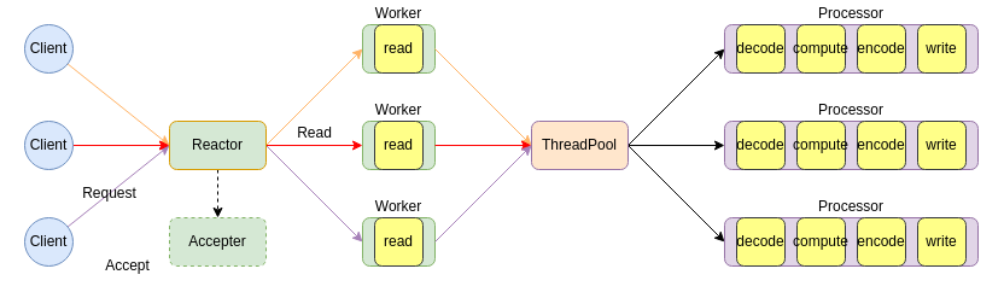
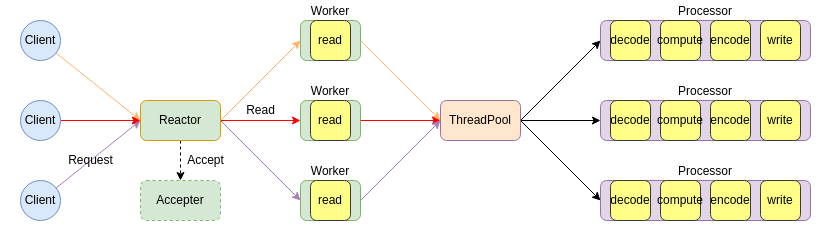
  <mxCell id="0" />
  <mxCell id="1" parent="0" />
  <mxCell id="2" style="edgeStyle=none;rounded=0;orthogonalLoop=1;jettySize=auto;html=1;entryX=0.5;entryY=0;entryDx=0;entryDy=0;dashed=1;" parent="1" source="6" target="13" edge="1"><mxGeometry relative="1" as="geometry" /></mxCell>
  <mxCell id="3" style="edgeStyle=none;rounded=0;orthogonalLoop=1;jettySize=auto;html=1;entryX=0;entryY=0.5;entryDx=0;entryDy=0;strokeColor=#FFB366;" parent="1" target="18" edge="1"><mxGeometry relative="1" as="geometry"><mxPoint x="220" y="120" as="sourcePoint" /></mxGeometry></mxCell>
  <mxCell id="4" style="edgeStyle=none;rounded=0;orthogonalLoop=1;jettySize=auto;html=1;entryX=0;entryY=0.5;entryDx=0;entryDy=0;strokeColor=#FF0000;" parent="1" source="6" edge="1"><mxGeometry relative="1" as="geometry"><mxPoint x="300" y="120" as="targetPoint" /></mxGeometry></mxCell>
  <mxCell id="5" style="edgeStyle=none;rounded=0;orthogonalLoop=1;jettySize=auto;html=1;exitX=1;exitY=0.5;exitDx=0;exitDy=0;entryX=0;entryY=0.5;entryDx=0;entryDy=0;strokeColor=#A680B8;" parent="1" source="6" edge="1"><mxGeometry relative="1" as="geometry"><mxPoint x="300" y="200" as="targetPoint" /></mxGeometry></mxCell>
  <mxCell id="6" value="Reactor" style="rounded=1;whiteSpace=wrap;html=1;fillColor=#d5e8d4;strokeColor=#d79b00;" parent="1" vertex="1"><mxGeometry x="140" y="100" width="80" height="40" as="geometry" /></mxCell>
  <mxCell id="7" style="rounded=0;orthogonalLoop=1;jettySize=auto;html=1;entryX=0;entryY=0.5;entryDx=0;entryDy=0;strokeColor=#FFB366;" parent="1" source="8" target="6" edge="1"><mxGeometry relative="1" as="geometry" /></mxCell>
  <mxCell id="8" value="Client" style="ellipse;whiteSpace=wrap;html=1;aspect=fixed;fillColor=#dae8fc;strokeColor=#6c8ebf;" parent="1" vertex="1"><mxGeometry x="20" y="20" width="40" height="40" as="geometry" /></mxCell>
  <mxCell id="9" style="edgeStyle=none;rounded=0;orthogonalLoop=1;jettySize=auto;html=1;entryX=0;entryY=0.5;entryDx=0;entryDy=0;strokeColor=#A680B8;" parent="1" source="10" target="6" edge="1"><mxGeometry relative="1" as="geometry" /></mxCell>
  <mxCell id="10" value="Client" style="ellipse;whiteSpace=wrap;html=1;aspect=fixed;fillColor=#dae8fc;strokeColor=#6c8ebf;" parent="1" vertex="1"><mxGeometry x="20" y="180" width="40" height="40" as="geometry" /></mxCell>
  <mxCell id="11" style="edgeStyle=none;rounded=0;orthogonalLoop=1;jettySize=auto;html=1;entryX=0;entryY=0.5;entryDx=0;entryDy=0;strokeColor=#FF0000;" parent="1" source="12" target="6" edge="1"><mxGeometry relative="1" as="geometry" /></mxCell>
  <mxCell id="12" value="Client" style="ellipse;whiteSpace=wrap;html=1;aspect=fixed;fillColor=#dae8fc;strokeColor=#6c8ebf;" parent="1" vertex="1"><mxGeometry x="20" y="100" width="40" height="40" as="geometry" /></mxCell>
  <mxCell id="13" value="Accepter" style="rounded=1;whiteSpace=wrap;html=1;fillColor=#d5e8d4;strokeColor=#82b366;dashed=1;" parent="1" vertex="1"><mxGeometry x="140" y="180" width="80" height="40" as="geometry" /></mxCell>
- <mxCell id="14" value="Accept" style="text;html=1;align=center;verticalAlign=middle;resizable=0;points=[];;autosize=1;" parent="1" vertex="1"><mxGeometry x="80" y="210" width="50" height="20" as="geometry" /></mxCell>
+ <mxCell id="14" value="Accept" style="text;html=1;align=center;verticalAlign=middle;resizable=0;points=[];;autosize=1;" parent="1" vertex="1"><mxGeometry x="180" y="150" width="50" height="20" as="geometry" /></mxCell>
  <mxCell id="15" value="Request" style="text;html=1;align=center;verticalAlign=middle;resizable=0;points=[];;autosize=1;" parent="1" vertex="1"><mxGeometry x="60" y="150" width="60" height="20" as="geometry" /></mxCell>
  <mxCell id="16" value="Read" style="text;html=1;align=center;verticalAlign=middle;resizable=0;points=[];;autosize=1;" parent="1" vertex="1"><mxGeometry x="240" y="100" width="40" height="20" as="geometry" /></mxCell>
  <mxCell id="17" value="" style="group" vertex="1" connectable="0" parent="1"><mxGeometry x="300" y="20" width="60" height="40" as="geometry" /></mxCell>
  <mxCell id="18" value="Worker" style="rounded=1;whiteSpace=wrap;html=1;fillColor=#d5e8d4;strokeColor=#82b366;labelPosition=center;verticalLabelPosition=top;align=center;verticalAlign=bottom;" parent="17" vertex="1"><mxGeometry width="60" height="40" as="geometry" /></mxCell>
  <mxCell id="19" value="read" style="rounded=1;whiteSpace=wrap;html=1;fillColor=#ffff88;strokeColor=#36393d;" parent="17" vertex="1"><mxGeometry x="10" width="40" height="40" as="geometry" /></mxCell>
  <mxCell id="20" value="" style="group" vertex="1" connectable="0" parent="1"><mxGeometry x="300" y="100" width="60" height="40" as="geometry" /></mxCell>
  <mxCell id="21" value="Worker" style="rounded=1;whiteSpace=wrap;html=1;fillColor=#d5e8d4;strokeColor=#82b366;labelPosition=center;verticalLabelPosition=top;align=center;verticalAlign=bottom;" vertex="1" parent="20"><mxGeometry width="60" height="40" as="geometry" /></mxCell>
  <mxCell id="22" value="read" style="rounded=1;whiteSpace=wrap;html=1;fillColor=#ffff88;strokeColor=#36393d;" vertex="1" parent="20"><mxGeometry x="10" width="40" height="40" as="geometry" /></mxCell>
  <mxCell id="23" value="" style="group" vertex="1" connectable="0" parent="1"><mxGeometry x="300" y="180" width="60" height="40" as="geometry" /></mxCell>
  <mxCell id="24" value="Worker" style="rounded=1;whiteSpace=wrap;html=1;fillColor=#d5e8d4;strokeColor=#82b366;labelPosition=center;verticalLabelPosition=top;align=center;verticalAlign=bottom;" vertex="1" parent="23"><mxGeometry width="60" height="40" as="geometry" /></mxCell>
  <mxCell id="25" value="read" style="rounded=1;whiteSpace=wrap;html=1;fillColor=#ffff88;strokeColor=#36393d;" vertex="1" parent="23"><mxGeometry x="10" width="40" height="40" as="geometry" /></mxCell>
  <mxCell id="26" style="edgeStyle=none;rounded=0;orthogonalLoop=1;jettySize=auto;html=1;entryX=0;entryY=0.5;entryDx=0;entryDy=0;exitX=1;exitY=0.5;exitDx=0;exitDy=0;" edge="1" parent="1" source="29" target="34"><mxGeometry relative="1" as="geometry" /></mxCell>
  <mxCell id="27" style="edgeStyle=none;rounded=0;orthogonalLoop=1;jettySize=auto;html=1;entryX=0;entryY=0.5;entryDx=0;entryDy=0;" edge="1" parent="1" source="29" target="40"><mxGeometry relative="1" as="geometry" /></mxCell>
  <mxCell id="28" style="edgeStyle=none;rounded=0;orthogonalLoop=1;jettySize=auto;html=1;entryX=0;entryY=0.5;entryDx=0;entryDy=0;exitX=1;exitY=0.5;exitDx=0;exitDy=0;" edge="1" parent="1" source="29" target="46"><mxGeometry relative="1" as="geometry" /></mxCell>
  <mxCell id="29" value="ThreadPool" style="rounded=1;whiteSpace=wrap;html=1;fillColor=#ffe6cc;strokeColor=#9673a6;" vertex="1" parent="1"><mxGeometry x="440" y="100" width="80" height="40" as="geometry" /></mxCell>
  <mxCell id="30" style="rounded=0;orthogonalLoop=1;jettySize=auto;html=1;entryX=0;entryY=0.5;entryDx=0;entryDy=0;exitX=1;exitY=0.5;exitDx=0;exitDy=0;strokeColor=#FFB366;" edge="1" parent="1" source="18" target="29"><mxGeometry relative="1" as="geometry" /></mxCell>
  <mxCell id="31" style="edgeStyle=none;rounded=0;orthogonalLoop=1;jettySize=auto;html=1;entryX=0;entryY=0.5;entryDx=0;entryDy=0;strokeColor=#FF0000;" edge="1" parent="1" source="21" target="29"><mxGeometry relative="1" as="geometry"><mxPoint x="420" y="120" as="targetPoint" /></mxGeometry></mxCell>
  <mxCell id="32" style="edgeStyle=none;rounded=0;orthogonalLoop=1;jettySize=auto;html=1;entryX=0;entryY=0.5;entryDx=0;entryDy=0;exitX=1;exitY=0.5;exitDx=0;exitDy=0;strokeColor=#A680B8;" edge="1" parent="1" source="24" target="29"><mxGeometry relative="1" as="geometry" /></mxCell>
  <mxCell id="33" value="" style="group" vertex="1" connectable="0" parent="1"><mxGeometry x="600" y="20" width="210" height="40" as="geometry" /></mxCell>
  <mxCell id="34" value="Processor" style="rounded=1;whiteSpace=wrap;html=1;fillColor=#e1d5e7;strokeColor=#9673a6;labelPosition=center;verticalLabelPosition=top;align=center;verticalAlign=bottom;" vertex="1" parent="33"><mxGeometry width="210" height="40" as="geometry" /></mxCell>
  <mxCell id="35" value="decode" style="rounded=1;whiteSpace=wrap;html=1;fillColor=#ffff88;strokeColor=#36393d;" vertex="1" parent="33"><mxGeometry x="10" width="40" height="40" as="geometry" /></mxCell>
  <mxCell id="36" value="compute" style="rounded=1;whiteSpace=wrap;html=1;fillColor=#ffff88;strokeColor=#36393d;" vertex="1" parent="33"><mxGeometry x="60" width="40" height="40" as="geometry" /></mxCell>
  <mxCell id="37" value="encode" style="rounded=1;whiteSpace=wrap;html=1;fillColor=#ffff88;strokeColor=#36393d;" vertex="1" parent="33"><mxGeometry x="110" width="40" height="40" as="geometry" /></mxCell>
  <mxCell id="38" value="write" style="rounded=1;whiteSpace=wrap;html=1;fillColor=#ffff88;strokeColor=#36393d;" vertex="1" parent="33"><mxGeometry x="160" width="40" height="40" as="geometry" /></mxCell>
  <mxCell id="39" value="" style="group" vertex="1" connectable="0" parent="1"><mxGeometry x="600" y="100" width="210" height="40" as="geometry" /></mxCell>
  <mxCell id="40" value="Processor" style="rounded=1;whiteSpace=wrap;html=1;fillColor=#e1d5e7;strokeColor=#9673a6;labelPosition=center;verticalLabelPosition=top;align=center;verticalAlign=bottom;" vertex="1" parent="39"><mxGeometry width="210" height="40" as="geometry" /></mxCell>
  <mxCell id="41" value="decode" style="rounded=1;whiteSpace=wrap;html=1;fillColor=#ffff88;strokeColor=#36393d;" vertex="1" parent="39"><mxGeometry x="10" width="40" height="40" as="geometry" /></mxCell>
  <mxCell id="42" value="compute" style="rounded=1;whiteSpace=wrap;html=1;fillColor=#ffff88;strokeColor=#36393d;" vertex="1" parent="39"><mxGeometry x="60" width="40" height="40" as="geometry" /></mxCell>
  <mxCell id="43" value="encode" style="rounded=1;whiteSpace=wrap;html=1;fillColor=#ffff88;strokeColor=#36393d;" vertex="1" parent="39"><mxGeometry x="110" width="40" height="40" as="geometry" /></mxCell>
  <mxCell id="44" value="write" style="rounded=1;whiteSpace=wrap;html=1;fillColor=#ffff88;strokeColor=#36393d;" vertex="1" parent="39"><mxGeometry x="160" width="40" height="40" as="geometry" /></mxCell>
  <mxCell id="45" value="" style="group" vertex="1" connectable="0" parent="1"><mxGeometry x="600" y="180" width="210" height="40" as="geometry" /></mxCell>
  <mxCell id="46" value="Processor" style="rounded=1;whiteSpace=wrap;html=1;fillColor=#e1d5e7;strokeColor=#9673a6;labelPosition=center;verticalLabelPosition=top;align=center;verticalAlign=bottom;" vertex="1" parent="45"><mxGeometry width="210" height="40" as="geometry" /></mxCell>
  <mxCell id="47" value="decode" style="rounded=1;whiteSpace=wrap;html=1;fillColor=#ffff88;strokeColor=#36393d;" vertex="1" parent="45"><mxGeometry x="10" width="40" height="40" as="geometry" /></mxCell>
  <mxCell id="48" value="compute" style="rounded=1;whiteSpace=wrap;html=1;fillColor=#ffff88;strokeColor=#36393d;" vertex="1" parent="45"><mxGeometry x="60" width="40" height="40" as="geometry" /></mxCell>
  <mxCell id="49" value="encode" style="rounded=1;whiteSpace=wrap;html=1;fillColor=#ffff88;strokeColor=#36393d;" vertex="1" parent="45"><mxGeometry x="110" width="40" height="40" as="geometry" /></mxCell>
  <mxCell id="50" value="write" style="rounded=1;whiteSpace=wrap;html=1;fillColor=#ffff88;strokeColor=#36393d;" vertex="1" parent="45"><mxGeometry x="160" width="40" height="40" as="geometry" /></mxCell>
